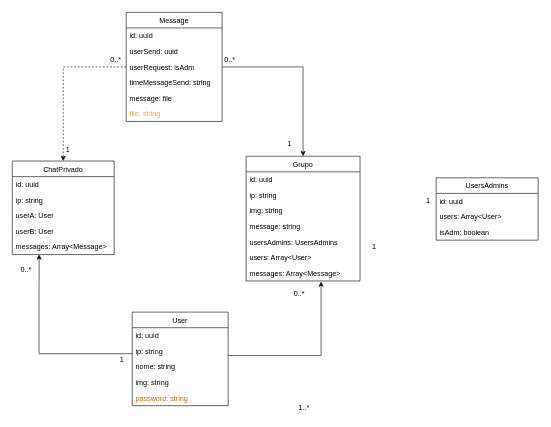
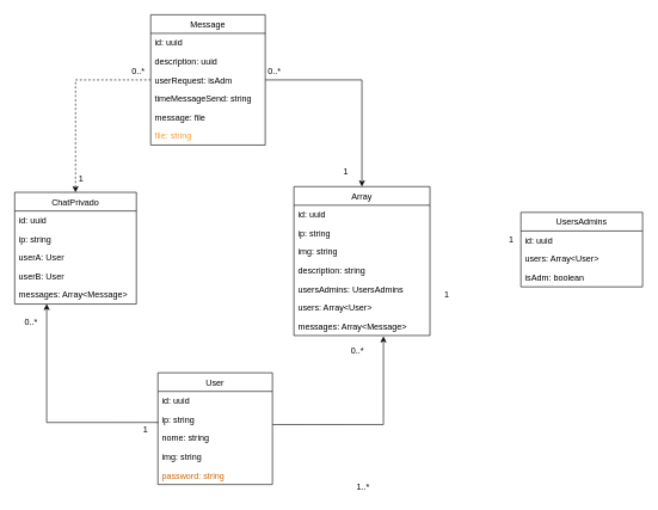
  <mxCell id="0" />
  <mxCell id="1" parent="0" />
  <mxCell id="2" style="edgeStyle=orthogonalEdgeStyle;rounded=0;orthogonalLoop=1;jettySize=auto;html=1;entryX=0.263;entryY=0.994;entryDx=0;entryDy=0;entryPerimeter=0;exitX=0.006;exitY=0.669;exitDx=0;exitDy=0;exitPerimeter=0;" edge="1" parent="1" source="6" target="15"><mxGeometry relative="1" as="geometry" /></mxCell>
  <mxCell id="3" style="edgeStyle=orthogonalEdgeStyle;rounded=0;orthogonalLoop=1;jettySize=auto;html=1;entryX=0.658;entryY=1.038;entryDx=0;entryDy=0;exitX=1.002;exitY=0.782;exitDx=0;exitDy=0;exitPerimeter=0;entryPerimeter=0;" edge="1" parent="1" source="6" target="36"><mxGeometry relative="1" as="geometry" /></mxCell>
  <mxCell id="4" value="User" style="swimlane;fontStyle=0;align=center;verticalAlign=top;childLayout=stackLayout;horizontal=1;startSize=26;horizontalStack=0;resizeParent=1;resizeLast=0;collapsible=1;marginBottom=0;rounded=0;shadow=0;strokeWidth=1;" parent="1" vertex="1"><mxGeometry x="220" y="520" width="160" height="156" as="geometry"><mxRectangle x="230" y="140" width="160" height="26" as="alternateBounds" /></mxGeometry></mxCell>
  <mxCell id="5" value="id: uuid" style="text;align=left;verticalAlign=top;spacingLeft=4;spacingRight=4;overflow=hidden;rotatable=0;points=[[0,0.5],[1,0.5]];portConstraint=eastwest;" vertex="1" parent="4"><mxGeometry y="26" width="160" height="26" as="geometry" /></mxCell>
  <mxCell id="6" value="ip: string" style="text;align=left;verticalAlign=top;spacingLeft=4;spacingRight=4;overflow=hidden;rotatable=0;points=[[0,0.5],[1,0.5]];portConstraint=eastwest;" parent="4" vertex="1"><mxGeometry y="52" width="160" height="26" as="geometry" /></mxCell>
  <mxCell id="7" value="nome: string" style="text;align=left;verticalAlign=top;spacingLeft=4;spacingRight=4;overflow=hidden;rotatable=0;points=[[0,0.5],[1,0.5]];portConstraint=eastwest;" vertex="1" parent="4"><mxGeometry y="78" width="160" height="26" as="geometry" /></mxCell>
  <mxCell id="8" value="img: string" style="text;align=left;verticalAlign=top;spacingLeft=4;spacingRight=4;overflow=hidden;rotatable=0;points=[[0,0.5],[1,0.5]];portConstraint=eastwest;" vertex="1" parent="4"><mxGeometry y="104" width="160" height="26" as="geometry" /></mxCell>
  <mxCell id="9" value="password: string" style="text;align=left;verticalAlign=top;spacingLeft=4;spacingRight=4;overflow=hidden;rotatable=0;points=[[0,0.5],[1,0.5]];portConstraint=eastwest;fontColor=#CC6600;" vertex="1" parent="4"><mxGeometry y="130" width="160" height="26" as="geometry" /></mxCell>
  <mxCell id="10" value="ChatPrivado" style="swimlane;fontStyle=0;align=center;verticalAlign=top;childLayout=stackLayout;horizontal=1;startSize=26;horizontalStack=0;resizeParent=1;resizeLast=0;collapsible=1;marginBottom=0;rounded=0;shadow=0;strokeWidth=1;" vertex="1" parent="1"><mxGeometry x="20" y="268" width="170" height="156" as="geometry"><mxRectangle x="230" y="140" width="160" height="26" as="alternateBounds" /></mxGeometry></mxCell>
  <mxCell id="11" value="id: uuid" style="text;align=left;verticalAlign=top;spacingLeft=4;spacingRight=4;overflow=hidden;rotatable=0;points=[[0,0.5],[1,0.5]];portConstraint=eastwest;" vertex="1" parent="10"><mxGeometry y="26" width="170" height="26" as="geometry" /></mxCell>
  <mxCell id="12" value="ip: string" style="text;align=left;verticalAlign=top;spacingLeft=4;spacingRight=4;overflow=hidden;rotatable=0;points=[[0,0.5],[1,0.5]];portConstraint=eastwest;" vertex="1" parent="10"><mxGeometry y="52" width="170" height="26" as="geometry" /></mxCell>
  <mxCell id="13" value="userA: User" style="text;align=left;verticalAlign=top;spacingLeft=4;spacingRight=4;overflow=hidden;rotatable=0;points=[[0,0.5],[1,0.5]];portConstraint=eastwest;" vertex="1" parent="10"><mxGeometry y="78" width="170" height="26" as="geometry" /></mxCell>
  <mxCell id="14" value="userB: User" style="text;align=left;verticalAlign=top;spacingLeft=4;spacingRight=4;overflow=hidden;rotatable=0;points=[[0,0.5],[1,0.5]];portConstraint=eastwest;" vertex="1" parent="10"><mxGeometry y="104" width="170" height="26" as="geometry" /></mxCell>
  <mxCell id="15" value="messages: Array&lt;Message&gt;" style="text;align=left;verticalAlign=top;spacingLeft=4;spacingRight=4;overflow=hidden;rotatable=0;points=[[0,0.5],[1,0.5]];portConstraint=eastwest;" vertex="1" parent="10"><mxGeometry y="130" width="170" height="26" as="geometry" /></mxCell>
  <mxCell id="16" style="edgeStyle=orthogonalEdgeStyle;rounded=0;orthogonalLoop=1;jettySize=auto;html=1;entryX=0.5;entryY=0;entryDx=0;entryDy=0;dashed=1;" edge="1" parent="1" source="18" target="10"><mxGeometry relative="1" as="geometry" /></mxCell>
  <mxCell id="17" style="edgeStyle=orthogonalEdgeStyle;rounded=0;orthogonalLoop=1;jettySize=auto;html=1;entryX=0.5;entryY=0;entryDx=0;entryDy=0;" edge="1" parent="1" source="18" target="29"><mxGeometry relative="1" as="geometry" /></mxCell>
  <mxCell id="18" value="Message" style="swimlane;fontStyle=0;align=center;verticalAlign=top;childLayout=stackLayout;horizontal=1;startSize=26;horizontalStack=0;resizeParent=1;resizeLast=0;collapsible=1;marginBottom=0;rounded=0;shadow=0;strokeWidth=1;" vertex="1" parent="1"><mxGeometry x="210" y="20" width="160" height="182" as="geometry"><mxRectangle x="230" y="140" width="160" height="26" as="alternateBounds" /></mxGeometry></mxCell>
  <mxCell id="19" value="id: uuid" style="text;align=left;verticalAlign=top;spacingLeft=4;spacingRight=4;overflow=hidden;rotatable=0;points=[[0,0.5],[1,0.5]];portConstraint=eastwest;" vertex="1" parent="18"><mxGeometry y="26" width="160" height="26" as="geometry" /></mxCell>
- <mxCell id="20" value="userSend: uuid" style="text;align=left;verticalAlign=top;spacingLeft=4;spacingRight=4;overflow=hidden;rotatable=0;points=[[0,0.5],[1,0.5]];portConstraint=eastwest;" vertex="1" parent="18"><mxGeometry y="52" width="160" height="26" as="geometry" /></mxCell>
+ <mxCell id="20" value="description: uuid" style="text;align=left;verticalAlign=top;spacingLeft=4;spacingRight=4;overflow=hidden;rotatable=0;points=[[0,0.5],[1,0.5]];portConstraint=eastwest;" vertex="1" parent="18"><mxGeometry y="52" width="160" height="26" as="geometry" /></mxCell>
  <mxCell id="21" value="userRequest: isAdm" style="text;align=left;verticalAlign=top;spacingLeft=4;spacingRight=4;overflow=hidden;rotatable=0;points=[[0,0.5],[1,0.5]];portConstraint=eastwest;" vertex="1" parent="18"><mxGeometry y="78" width="160" height="26" as="geometry" /></mxCell>
  <mxCell id="22" value="timeMessageSend: string" style="text;align=left;verticalAlign=top;spacingLeft=4;spacingRight=4;overflow=hidden;rotatable=0;points=[[0,0.5],[1,0.5]];portConstraint=eastwest;" vertex="1" parent="18"><mxGeometry y="104" width="160" height="26" as="geometry" /></mxCell>
  <mxCell id="23" value="message: file" style="text;align=left;verticalAlign=top;spacingLeft=4;spacingRight=4;overflow=hidden;rotatable=0;points=[[0,0.5],[1,0.5]];portConstraint=eastwest;" vertex="1" parent="18"><mxGeometry y="130" width="160" height="26" as="geometry" /></mxCell>
  <mxCell id="24" value="file: string" style="text;align=left;verticalAlign=top;spacingLeft=4;spacingRight=4;overflow=hidden;rotatable=0;points=[[0,0.5],[1,0.5]];portConstraint=eastwest;fontColor=#FF9933;" vertex="1" parent="18"><mxGeometry y="156" width="160" height="26" as="geometry" /></mxCell>
  <mxCell id="25" value="0..*" style="text;html=1;strokeColor=none;fillColor=none;align=center;verticalAlign=middle;whiteSpace=wrap;rounded=0;" vertex="1" parent="1"><mxGeometry x="30" y="440" width="26" height="20" as="geometry" /></mxCell>
  <mxCell id="26" value="1" style="text;html=1;strokeColor=none;fillColor=none;align=center;verticalAlign=middle;whiteSpace=wrap;rounded=0;" vertex="1" parent="1"><mxGeometry x="190" y="590" width="26" height="20" as="geometry" /></mxCell>
  <mxCell id="27" value="1" style="text;html=1;strokeColor=none;fillColor=none;align=center;verticalAlign=middle;whiteSpace=wrap;rounded=0;" vertex="1" parent="1"><mxGeometry x="100" y="240" width="26" height="20" as="geometry" /></mxCell>
  <mxCell id="28" value="0..*" style="text;html=1;strokeColor=none;fillColor=none;align=center;verticalAlign=middle;whiteSpace=wrap;rounded=0;" vertex="1" parent="1"><mxGeometry x="180" y="90" width="26" height="20" as="geometry" /></mxCell>
- <mxCell id="29" value="Grupo" style="swimlane;fontStyle=0;align=center;verticalAlign=top;childLayout=stackLayout;horizontal=1;startSize=26;horizontalStack=0;resizeParent=1;resizeLast=0;collapsible=1;marginBottom=0;rounded=0;shadow=0;strokeWidth=1;" vertex="1" parent="1"><mxGeometry x="410" y="260" width="190" height="208" as="geometry"><mxRectangle x="230" y="140" width="160" height="26" as="alternateBounds" /></mxGeometry></mxCell>
+ <mxCell id="29" value="Array" style="swimlane;fontStyle=0;align=center;verticalAlign=top;childLayout=stackLayout;horizontal=1;startSize=26;horizontalStack=0;resizeParent=1;resizeLast=0;collapsible=1;marginBottom=0;rounded=0;shadow=0;strokeWidth=1;" vertex="1" parent="1"><mxGeometry x="410" y="260" width="190" height="208" as="geometry"><mxRectangle x="230" y="140" width="160" height="26" as="alternateBounds" /></mxGeometry></mxCell>
  <mxCell id="30" value="id: uuid" style="text;align=left;verticalAlign=top;spacingLeft=4;spacingRight=4;overflow=hidden;rotatable=0;points=[[0,0.5],[1,0.5]];portConstraint=eastwest;" vertex="1" parent="29"><mxGeometry y="26" width="190" height="26" as="geometry" /></mxCell>
  <mxCell id="31" value="ip: string" style="text;align=left;verticalAlign=top;spacingLeft=4;spacingRight=4;overflow=hidden;rotatable=0;points=[[0,0.5],[1,0.5]];portConstraint=eastwest;" vertex="1" parent="29"><mxGeometry y="52" width="190" height="26" as="geometry" /></mxCell>
  <mxCell id="32" value="img: string" style="text;align=left;verticalAlign=top;spacingLeft=4;spacingRight=4;overflow=hidden;rotatable=0;points=[[0,0.5],[1,0.5]];portConstraint=eastwest;" vertex="1" parent="29"><mxGeometry y="78" width="190" height="26" as="geometry" /></mxCell>
- <mxCell id="33" value="message: string" style="text;align=left;verticalAlign=top;spacingLeft=4;spacingRight=4;overflow=hidden;rotatable=0;points=[[0,0.5],[1,0.5]];portConstraint=eastwest;" vertex="1" parent="29"><mxGeometry y="104" width="190" height="26" as="geometry" /></mxCell>
+ <mxCell id="33" value="description: string" style="text;align=left;verticalAlign=top;spacingLeft=4;spacingRight=4;overflow=hidden;rotatable=0;points=[[0,0.5],[1,0.5]];portConstraint=eastwest;" vertex="1" parent="29"><mxGeometry y="104" width="190" height="26" as="geometry" /></mxCell>
  <mxCell id="34" value="usersAdmins: UsersAdmins" style="text;align=left;verticalAlign=top;spacingLeft=4;spacingRight=4;overflow=hidden;rotatable=0;points=[[0,0.5],[1,0.5]];portConstraint=eastwest;" vertex="1" parent="29"><mxGeometry y="130" width="190" height="26" as="geometry" /></mxCell>
  <mxCell id="35" value="users: Array&lt;User&gt;" style="text;align=left;verticalAlign=top;spacingLeft=4;spacingRight=4;overflow=hidden;rotatable=0;points=[[0,0.5],[1,0.5]];portConstraint=eastwest;" vertex="1" parent="29"><mxGeometry y="156" width="190" height="26" as="geometry" /></mxCell>
  <mxCell id="36" value="messages: Array&lt;Message&gt;" style="text;align=left;verticalAlign=top;spacingLeft=4;spacingRight=4;overflow=hidden;rotatable=0;points=[[0,0.5],[1,0.5]];portConstraint=eastwest;" vertex="1" parent="29"><mxGeometry y="182" width="190" height="26" as="geometry" /></mxCell>
  <mxCell id="37" value="1..*" style="text;html=1;strokeColor=none;fillColor=none;align=center;verticalAlign=middle;whiteSpace=wrap;rounded=0;" vertex="1" parent="1"><mxGeometry x="494" y="670" width="26" height="20" as="geometry" /></mxCell>
  <mxCell id="38" value="0..*" style="text;html=1;strokeColor=none;fillColor=none;align=center;verticalAlign=middle;whiteSpace=wrap;rounded=0;" vertex="1" parent="1"><mxGeometry x="486" y="480" width="26" height="20" as="geometry" /></mxCell>
  <mxCell id="39" value="0..*" style="text;html=1;strokeColor=none;fillColor=none;align=center;verticalAlign=middle;whiteSpace=wrap;rounded=0;" vertex="1" parent="1"><mxGeometry x="370" y="90" width="26" height="20" as="geometry" /></mxCell>
  <mxCell id="40" value="1" style="text;html=1;strokeColor=none;fillColor=none;align=center;verticalAlign=middle;whiteSpace=wrap;rounded=0;" vertex="1" parent="1"><mxGeometry x="470" y="230" width="26" height="20" as="geometry" /></mxCell>
  <mxCell id="41" value="UsersAdmins" style="swimlane;fontStyle=0;align=center;verticalAlign=top;childLayout=stackLayout;horizontal=1;startSize=26;horizontalStack=0;resizeParent=1;resizeLast=0;collapsible=1;marginBottom=0;rounded=0;shadow=0;strokeWidth=1;" vertex="1" parent="1"><mxGeometry x="727" y="296" width="170" height="104" as="geometry"><mxRectangle x="230" y="140" width="160" height="26" as="alternateBounds" /></mxGeometry></mxCell>
  <mxCell id="42" value="id: uuid" style="text;align=left;verticalAlign=top;spacingLeft=4;spacingRight=4;overflow=hidden;rotatable=0;points=[[0,0.5],[1,0.5]];portConstraint=eastwest;" vertex="1" parent="41"><mxGeometry y="26" width="170" height="26" as="geometry" /></mxCell>
  <mxCell id="43" value="users: Array&lt;User&gt;" style="text;align=left;verticalAlign=top;spacingLeft=4;spacingRight=4;overflow=hidden;rotatable=0;points=[[0,0.5],[1,0.5]];portConstraint=eastwest;" vertex="1" parent="41"><mxGeometry y="52" width="170" height="26" as="geometry" /></mxCell>
  <mxCell id="44" value="isAdm: boolean" style="text;align=left;verticalAlign=top;spacingLeft=4;spacingRight=4;overflow=hidden;rotatable=0;points=[[0,0.5],[1,0.5]];portConstraint=eastwest;" vertex="1" parent="41"><mxGeometry y="78" width="170" height="26" as="geometry" /></mxCell>
  <mxCell id="45" value="1" style="text;html=1;strokeColor=none;fillColor=none;align=center;verticalAlign=middle;whiteSpace=wrap;rounded=0;" vertex="1" parent="1"><mxGeometry x="611" y="401" width="26" height="20" as="geometry" /></mxCell>
  <mxCell id="46" value="1" style="text;html=1;strokeColor=none;fillColor=none;align=center;verticalAlign=middle;whiteSpace=wrap;rounded=0;" vertex="1" parent="1"><mxGeometry x="701" y="324" width="26" height="20" as="geometry" /></mxCell>
